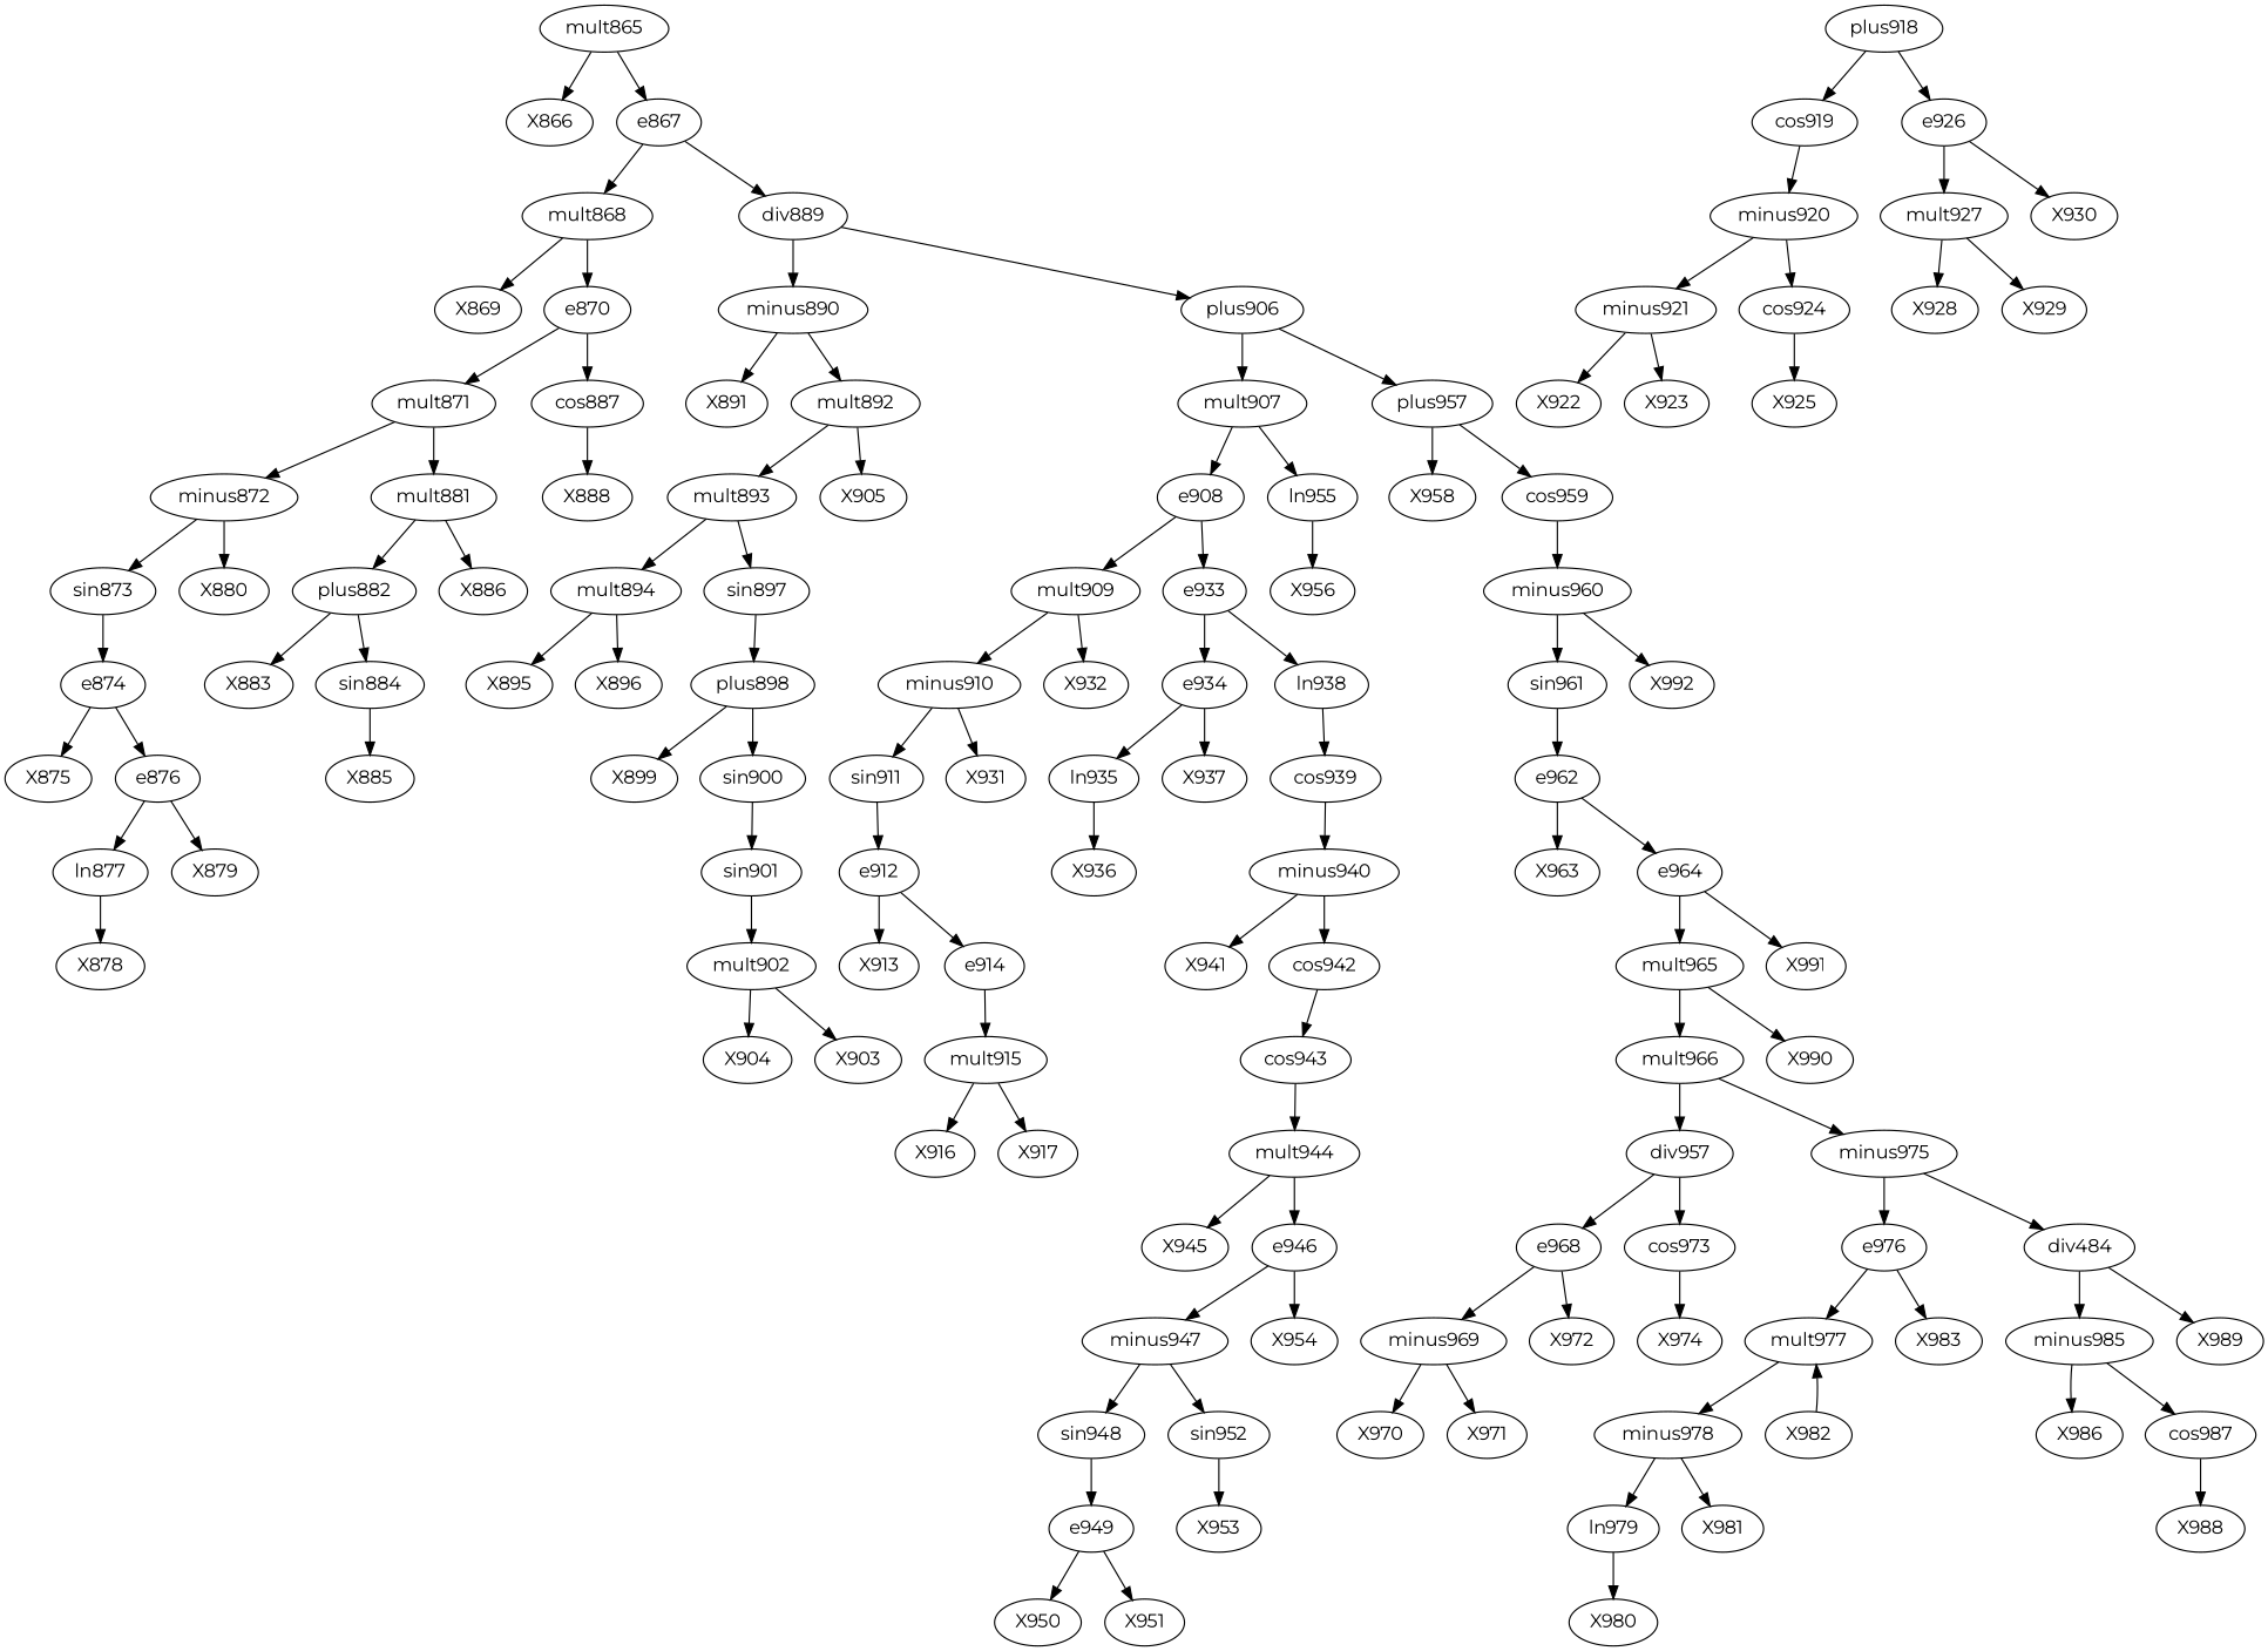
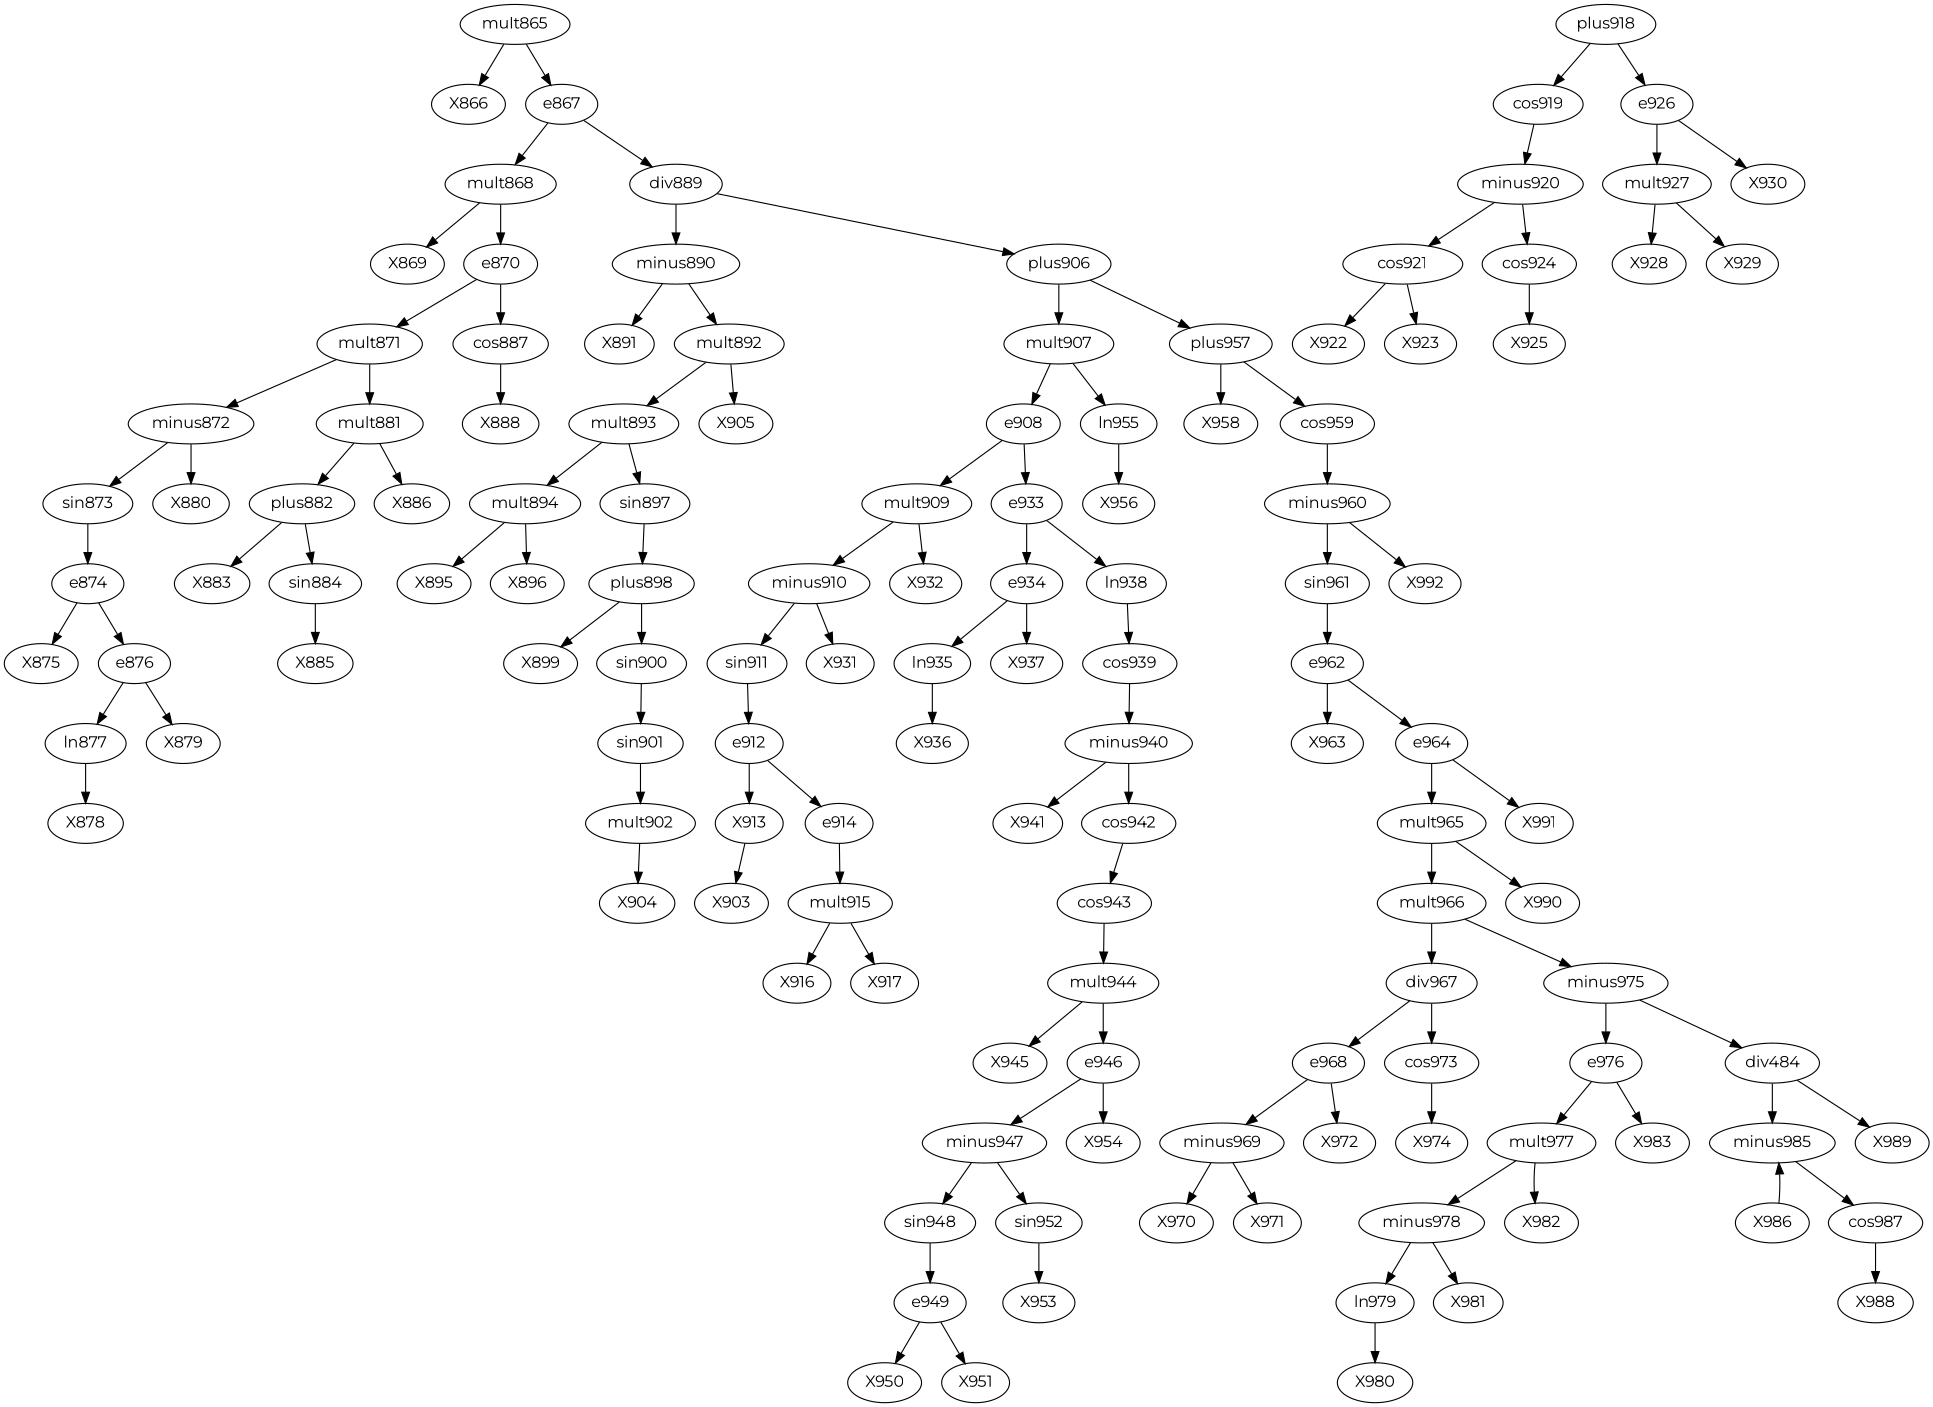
  digraph {
    fontname=Montserrat
    node [fontname=Montserrat]
    edge [fontname=Montserrat]
    mult865
    X866
    e867
    mult868
    div889
    X869
    e870
    mult871
    cos887
    e874
    X875
    e876
    ln877
    X879
    X878
    sin873
    minus872
    X880
    mult881
    plus882
    X886
    X883
    sin884
    X885
    X888
    minus890
    plus906
    X891
    mult892
    mult893
    X905
    mult894
    X895
    X896
    sin897
    plus898
    X899
    sin900
    sin901
    mult902
    X903
    X904
    mult907
    plus957
    e912
    X913
    e914
    mult915
    X916
    X917
    plus918
    cos919
    e926
-   minus921
+   minus921 [label=cos921]
    X922
    X923
    minus920
    cos924
    X925
    mult927
    X930
    X928
    X929
    sin911
    minus910
    X931
    mult909
    X932
    e908
    e933
    e934
    ln938
    ln935
    X936
    X937
    cos939
    minus940
    X941
    cos942
    cos943
    mult944
    X945
    e946
    minus947
    X954
    e949
    X950
    X951
    sin948
    sin952
    X953
    ln955
    X956
    X958
    cos959
    minus960
    e962
    X963
    e964
    mult965
    X991
    minus969
    X970
    X971
    e968
    X972
-   div967 [label=div957]
+   div967
    cos973
    X974
    mult966
    minus975
    e976
    n113 [label=div484]
    ln979
    X980
    minus978
    X981
    mult977
    X982
    X983
    minus985
    X989
    X986
    cos987
    X988
    X990
    sin961
    X992
    mult865 -> X866
    mult865 -> e867
    e867 -> mult868
    e867 -> div889
    mult868 -> X869
    mult868 -> e870
    div889 -> minus890
    div889 -> plus906
    e870 -> mult871
    e870 -> cos887
    mult871 -> minus872
    mult871 -> mult881
    cos887 -> X888
    e874 -> X875
    e874 -> e876
    e876 -> ln877
    e876 -> X879
    ln877 -> X878
    sin873 -> e874
    minus872 -> sin873
    minus872 -> X880
    mult881 -> plus882
    mult881 -> X886
    plus882 -> X883
    plus882 -> sin884
    sin884 -> X885
    minus890 -> X891
    minus890 -> mult892
    plus906 -> mult907
    plus906 -> plus957
    mult892 -> mult893
    mult892 -> X905
    mult893 -> mult894
    mult893 -> sin897
    mult894 -> X895
    mult894 -> X896
    sin897 -> plus898
    plus898 -> X899
    plus898 -> sin900
    sin900 -> sin901
    sin901 -> mult902
-   mult902 -> X903
+   X913 -> X903
    mult902 -> X904
    mult907 -> e908
    mult907 -> ln955
    plus957 -> X958
    plus957 -> cos959
    e912 -> X913
    e912 -> e914
    e914 -> mult915
    mult915 -> X916
    mult915 -> X917
    plus918 -> cos919
    plus918 -> e926
    cos919 -> minus920
    e926 -> mult927
    e926 -> X930
    minus921 -> X922
    minus921 -> X923
    minus920 -> minus921
    minus920 -> cos924
    cos924 -> X925
    mult927 -> X928
    mult927 -> X929
    sin911 -> e912
    minus910 -> sin911
    minus910 -> X931
    mult909 -> minus910
    mult909 -> X932
    e908 -> mult909
    e908 -> e933
    e933 -> e934
    e933 -> ln938
    e934 -> ln935
    e934 -> X937
    ln938 -> cos939
    ln935 -> X936
    cos939 -> minus940
    minus940 -> X941
    minus940 -> cos942
    cos942 -> cos943
    cos943 -> mult944
    mult944 -> X945
    mult944 -> e946
    e946 -> minus947
    e946 -> X954
    minus947 -> sin948
    minus947 -> sin952
    e949 -> X950
    e949 -> X951
    sin948 -> e949
    sin952 -> X953
    ln955 -> X956
    cos959 -> minus960
    minus960 -> sin961
    minus960 -> X992
    e962 -> X963
    e962 -> e964
    e964 -> mult965
    e964 -> X991
    mult965 -> mult966
    mult965 -> X990
    minus969 -> X970
    minus969 -> X971
    e968 -> minus969
    e968 -> X972
    div967 -> e968
    div967 -> cos973
    cos973 -> X974
    mult966 -> div967
    mult966 -> minus975
    minus975 -> e976
    minus975 -> n113
    e976 -> mult977
    e976 -> X983
    n113 -> minus985
    n113 -> X989
    ln979 -> X980
    minus978 -> ln979
    minus978 -> X981
    mult977 -> minus978
-   X982 -> mult977
-   minus985 -> X986
+   mult977 -> X982
+   X986 -> minus985
    minus985 -> cos987
    cos987 -> X988
    sin961 -> e962
  }
